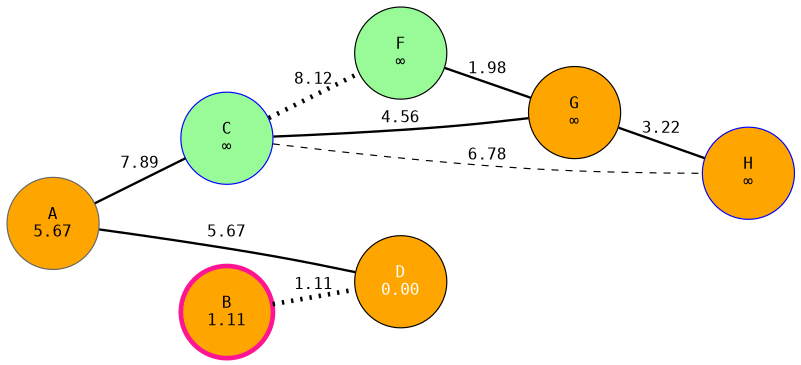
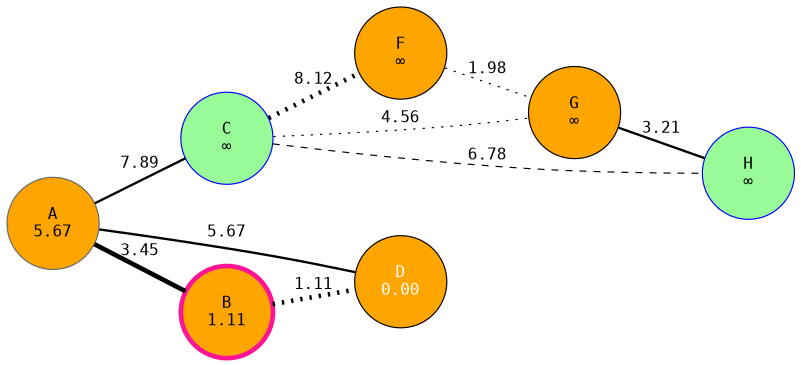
  strict graph {
    fontname="DejaVu Sans Mono"
    rankdir=LR
    node [color=black distance=None fillcolor=orange fontname="DejaVu Sans Mono" style=filled]
    edge [fontname="DejaVu Sans Mono" style=bold]
    n1 [color=gray40 distance=5.67 height=1.1 label="A\n5.67" width=1.1]
    n2 [color=deeppink distance=1.11 height=1.1 label="B\n1.11" penwidth=4 width=1.1]
    n3 [color=blue fillcolor=palegreen height=1.1 label="C\n∞" width=1.1]
    n4 [distance=0.00 fontcolor=white height=1.1 label="D\n0.00" width=1.1]
-   n5 [fillcolor=palegreen height=1.1 label="F\n∞" width=1.1]
+   n5 [height=1.1 label="F\n∞" width=1.1]
    n6 [height=1.1 label="G\n∞" width=1.1]
-   n7 [color=blue height=1.1 label="H\n∞" width=1.1]
+   n7 [color=blue fillcolor=palegreen height=1.1 label="H\n∞" width=1.1]
+   n1 -- n2 [label=3.45 penwidth=4]
    n1 -- n3 [label=7.89]
    n1 -- n4 [label=5.67]
    n2 -- n4 [label=1.11 penwidth=4 style=dotted]
    n3 -- n5 [label=8.12 penwidth=4 style=dotted]
-   n3 -- n6 [label=4.56]
+   n3 -- n6 [label=4.56 style=dotted]
    n3 -- n7 [label=6.78 style=dashed]
-   n5 -- n6 [label=1.98]
-   n6 -- n7 [label=3.22]
+   n5 -- n6 [label=1.98 style=dotted]
+   n6 -- n7 [label=3.21]
  }
